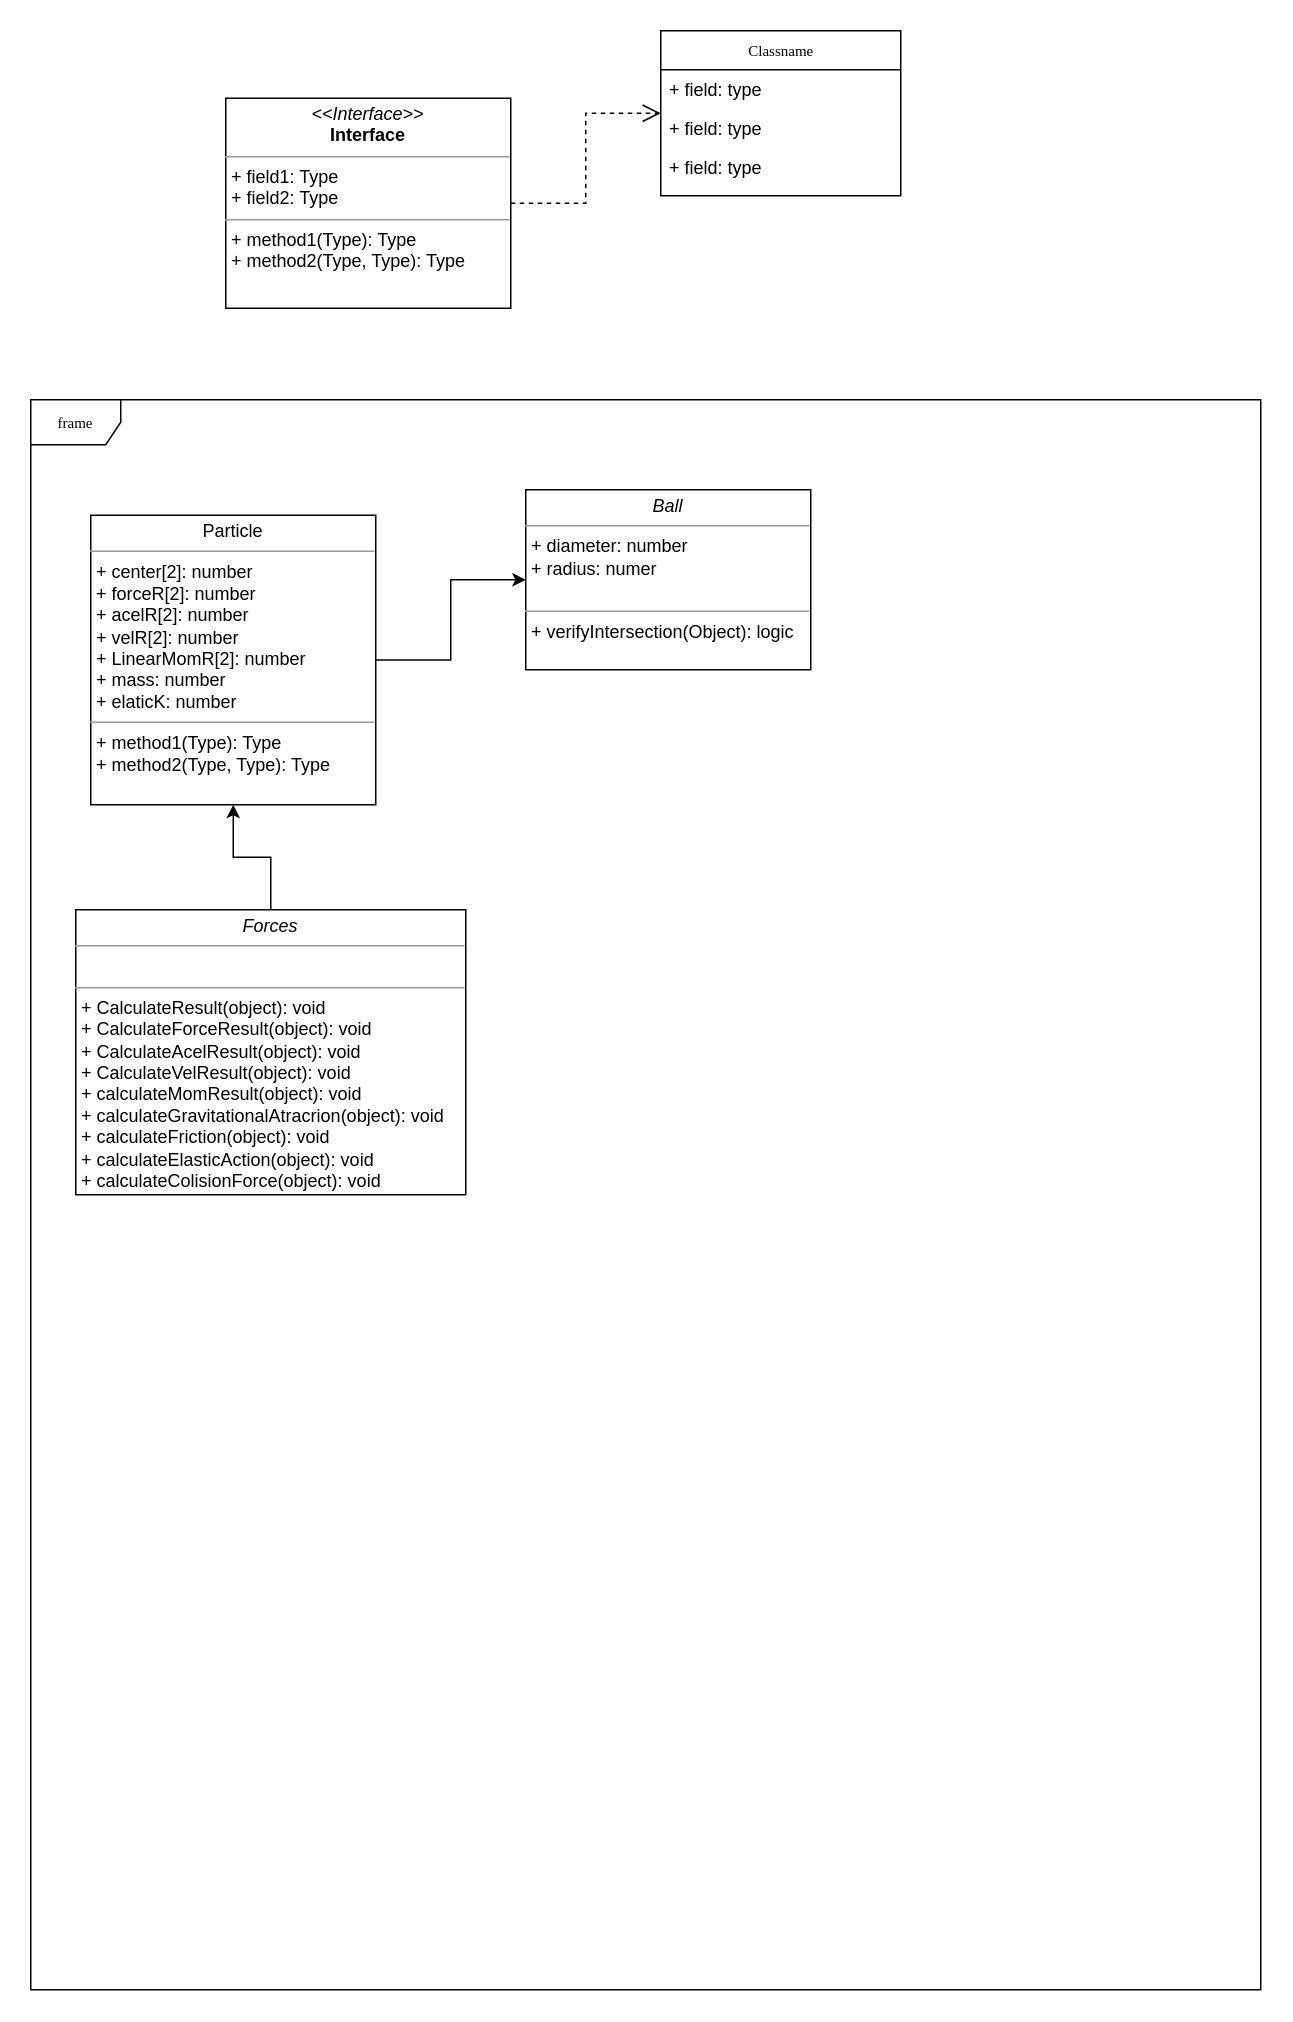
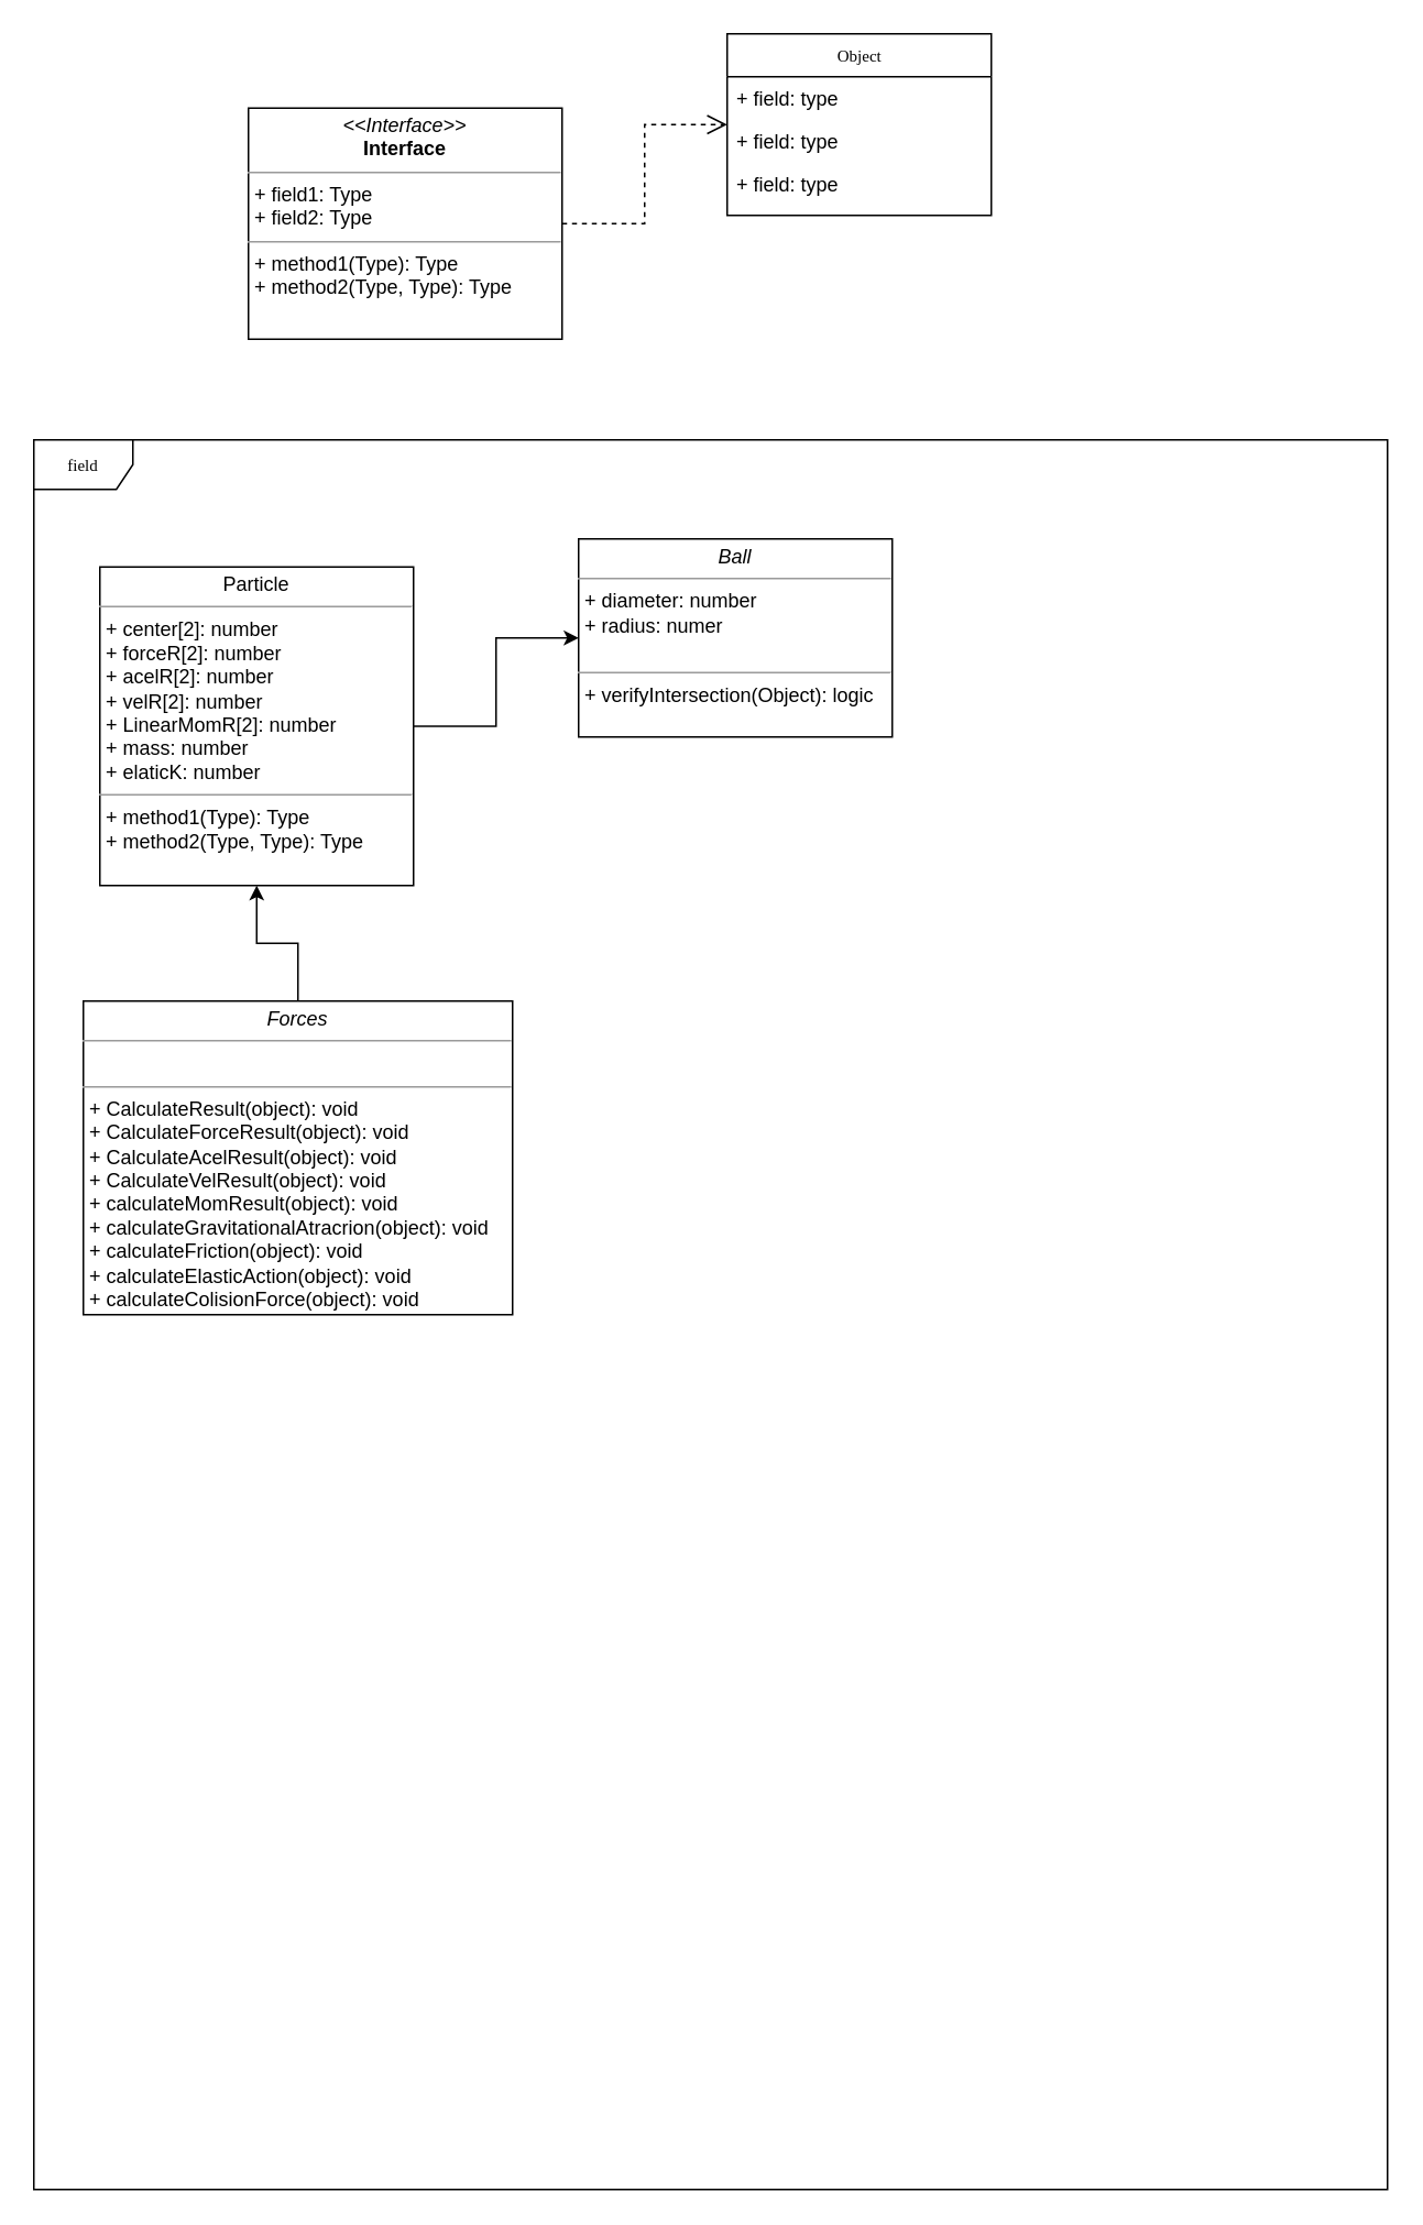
  <mxCell id="0" />
  <mxCell id="1" parent="0" />
- <mxCell id="2" value="frame" style="shape=umlFrame;whiteSpace=wrap;html=1;rounded=0;shadow=0;comic=0;labelBackgroundColor=none;strokeColor=#000000;strokeWidth=1;fillColor=#ffffff;fontFamily=Verdana;fontSize=10;fontColor=#000000;align=center;" parent="1" vertex="1"><mxGeometry x="20" y="266" width="820" height="1060" as="geometry" /></mxCell>
+ <mxCell id="2" value="field" style="shape=umlFrame;whiteSpace=wrap;html=1;rounded=0;shadow=0;comic=0;labelBackgroundColor=none;strokeColor=#000000;strokeWidth=1;fillColor=#ffffff;fontFamily=Verdana;fontSize=10;fontColor=#000000;align=center;" parent="1" vertex="1"><mxGeometry x="20" y="266" width="820" height="1060" as="geometry" /></mxCell>
  <mxCell id="3" style="edgeStyle=orthogonalEdgeStyle;rounded=0;orthogonalLoop=1;jettySize=auto;html=1;exitX=1;exitY=0.5;exitDx=0;exitDy=0;entryX=0;entryY=0.5;entryDx=0;entryDy=0;" edge="1" parent="1" source="4" target="11"><mxGeometry relative="1" as="geometry" /></mxCell>
  <mxCell id="4" value="&lt;p style=&quot;margin: 0px ; margin-top: 4px ; text-align: center&quot;&gt;Particle&lt;/p&gt;&lt;hr size=&quot;1&quot;&gt;&lt;p style=&quot;margin: 0px ; margin-left: 4px&quot;&gt;+ center[2]: number&lt;/p&gt;&lt;p style=&quot;margin: 0px ; margin-left: 4px&quot;&gt;+ forceR[2]: number&lt;/p&gt;&lt;p style=&quot;margin: 0px ; margin-left: 4px&quot;&gt;+ acelR[2]: number&lt;/p&gt;&lt;p style=&quot;margin: 0px ; margin-left: 4px&quot;&gt;+ velR[2]: number&lt;/p&gt;&lt;p style=&quot;margin: 0px ; margin-left: 4px&quot;&gt;+ LinearMomR[2]: number&lt;/p&gt;&lt;p style=&quot;margin: 0px ; margin-left: 4px&quot;&gt;+ mass: number&lt;/p&gt;&lt;p style=&quot;margin: 0px ; margin-left: 4px&quot;&gt;+ elaticK: number&lt;/p&gt;&lt;hr size=&quot;1&quot;&gt;&lt;p style=&quot;margin: 0px ; margin-left: 4px&quot;&gt;+ method1(Type): Type&lt;br&gt;+ method2(Type, Type): Type&lt;/p&gt;" style="verticalAlign=top;align=left;overflow=fill;fontSize=12;fontFamily=Helvetica;html=1;rounded=0;shadow=0;comic=0;labelBackgroundColor=none;strokeColor=#000000;strokeWidth=1;fillColor=#ffffff;" parent="1" vertex="1"><mxGeometry x="60" y="343" width="190" height="193" as="geometry" /></mxCell>
- <mxCell id="5" value="Classname" style="swimlane;html=1;fontStyle=0;childLayout=stackLayout;horizontal=1;startSize=26;fillColor=none;horizontalStack=0;resizeParent=1;resizeLast=0;collapsible=1;marginBottom=0;swimlaneFillColor=#ffffff;rounded=0;shadow=0;comic=0;labelBackgroundColor=none;strokeColor=#000000;strokeWidth=1;fontFamily=Verdana;fontSize=10;fontColor=#000000;align=center;" vertex="1" parent="1"><mxGeometry x="440" y="20" width="160" height="110" as="geometry" /></mxCell>
+ <mxCell id="5" value="Object" style="swimlane;html=1;fontStyle=0;childLayout=stackLayout;horizontal=1;startSize=26;fillColor=none;horizontalStack=0;resizeParent=1;resizeLast=0;collapsible=1;marginBottom=0;swimlaneFillColor=#ffffff;rounded=0;shadow=0;comic=0;labelBackgroundColor=none;strokeColor=#000000;strokeWidth=1;fontFamily=Verdana;fontSize=10;fontColor=#000000;align=center;" vertex="1" parent="1"><mxGeometry x="440" y="20" width="160" height="110" as="geometry" /></mxCell>
  <mxCell id="6" value="+ field: type" style="text;html=1;strokeColor=none;fillColor=none;align=left;verticalAlign=top;spacingLeft=4;spacingRight=4;whiteSpace=wrap;overflow=hidden;rotatable=0;points=[[0,0.5],[1,0.5]];portConstraint=eastwest;" vertex="1" parent="5"><mxGeometry y="26" width="160" height="26" as="geometry" /></mxCell>
  <mxCell id="7" value="+ field: type" style="text;html=1;strokeColor=none;fillColor=none;align=left;verticalAlign=top;spacingLeft=4;spacingRight=4;whiteSpace=wrap;overflow=hidden;rotatable=0;points=[[0,0.5],[1,0.5]];portConstraint=eastwest;" vertex="1" parent="5"><mxGeometry y="52" width="160" height="26" as="geometry" /></mxCell>
  <mxCell id="8" value="+ field: type" style="text;html=1;strokeColor=none;fillColor=none;align=left;verticalAlign=top;spacingLeft=4;spacingRight=4;whiteSpace=wrap;overflow=hidden;rotatable=0;points=[[0,0.5],[1,0.5]];portConstraint=eastwest;" vertex="1" parent="5"><mxGeometry y="78" width="160" height="26" as="geometry" /></mxCell>
  <mxCell id="9" style="edgeStyle=orthogonalEdgeStyle;rounded=0;html=1;labelBackgroundColor=none;startFill=0;endArrow=open;endFill=0;endSize=10;fontFamily=Verdana;fontSize=10;dashed=1;" edge="1" parent="1" source="10" target="5"><mxGeometry relative="1" as="geometry" /></mxCell>
  <mxCell id="10" value="&lt;p style=&quot;margin:0px;margin-top:4px;text-align:center;&quot;&gt;&lt;i&gt;&amp;lt;&amp;lt;Interface&amp;gt;&amp;gt;&lt;/i&gt;&lt;br/&gt;&lt;b&gt;Interface&lt;/b&gt;&lt;/p&gt;&lt;hr size=&quot;1&quot;/&gt;&lt;p style=&quot;margin:0px;margin-left:4px;&quot;&gt;+ field1: Type&lt;br/&gt;+ field2: Type&lt;/p&gt;&lt;hr size=&quot;1&quot;/&gt;&lt;p style=&quot;margin:0px;margin-left:4px;&quot;&gt;+ method1(Type): Type&lt;br/&gt;+ method2(Type, Type): Type&lt;/p&gt;" style="verticalAlign=top;align=left;overflow=fill;fontSize=12;fontFamily=Helvetica;html=1;rounded=0;shadow=0;comic=0;labelBackgroundColor=none;strokeColor=#000000;strokeWidth=1;fillColor=#ffffff;" vertex="1" parent="1"><mxGeometry x="150" y="65" width="190" height="140" as="geometry" /></mxCell>
  <mxCell id="11" value="&lt;p style=&quot;margin: 0px ; margin-top: 4px ; text-align: center&quot;&gt;&lt;i&gt;Ball&lt;/i&gt;&lt;/p&gt;&lt;hr size=&quot;1&quot;&gt;&lt;p style=&quot;margin: 0px ; margin-left: 4px&quot;&gt;+ diameter: number&lt;/p&gt;&lt;p style=&quot;margin: 0px ; margin-left: 4px&quot;&gt;+ radius: numer&lt;/p&gt;&lt;p style=&quot;margin: 0px ; margin-left: 4px&quot;&gt;&lt;br&gt;&lt;/p&gt;&lt;hr size=&quot;1&quot;&gt;&lt;p style=&quot;margin: 0px ; margin-left: 4px&quot;&gt;+ verifyIntersection(Object): logic&lt;/p&gt;" style="verticalAlign=top;align=left;overflow=fill;fontSize=12;fontFamily=Helvetica;html=1;rounded=0;shadow=0;comic=0;labelBackgroundColor=none;strokeColor=#000000;strokeWidth=1;fillColor=#ffffff;" vertex="1" parent="1"><mxGeometry x="350" y="326" width="190" height="120" as="geometry" /></mxCell>
  <mxCell id="12" value="" style="edgeStyle=orthogonalEdgeStyle;rounded=0;orthogonalLoop=1;jettySize=auto;html=1;" edge="1" parent="1" source="13" target="4"><mxGeometry relative="1" as="geometry" /></mxCell>
  <mxCell id="13" value="&lt;p style=&quot;margin: 0px ; margin-top: 4px ; text-align: center&quot;&gt;&lt;i&gt;Forces&lt;/i&gt;&lt;/p&gt;&lt;hr size=&quot;1&quot;&gt;&lt;p style=&quot;margin: 0px ; margin-left: 4px&quot;&gt;&lt;br&gt;&lt;/p&gt;&lt;hr size=&quot;1&quot;&gt;&lt;p style=&quot;margin: 0px ; margin-left: 4px&quot;&gt;+ CalculateResult(object): void&lt;br&gt;&lt;/p&gt;&lt;p style=&quot;margin: 0px ; margin-left: 4px&quot;&gt;+ CalculateForceResult(object): void&lt;br&gt;+ CalculateAcelResult(object): void&lt;br&gt;&lt;/p&gt;&lt;p style=&quot;margin: 0px ; margin-left: 4px&quot;&gt;+ CalculateVelResult(object): void&lt;br&gt;&lt;/p&gt;&lt;p style=&quot;margin: 0px ; margin-left: 4px&quot;&gt;+ calculateMomResult(object): void&lt;/p&gt;&lt;p style=&quot;margin: 0px ; margin-left: 4px&quot;&gt;+ calculateGravitationalAtracrion(object): void&lt;/p&gt;&lt;p style=&quot;margin: 0px ; margin-left: 4px&quot;&gt;+ calculateFriction(object): void&lt;br&gt;&lt;/p&gt;&lt;p style=&quot;margin: 0px ; margin-left: 4px&quot;&gt;+ calculateElasticAction(object): void&lt;/p&gt;&lt;p style=&quot;margin: 0px ; margin-left: 4px&quot;&gt;+ calculateColisionForce(object): void&lt;/p&gt;" style="verticalAlign=top;align=left;overflow=fill;fontSize=12;fontFamily=Helvetica;html=1;rounded=0;shadow=0;comic=0;labelBackgroundColor=none;strokeColor=#000000;strokeWidth=1;fillColor=#ffffff;" vertex="1" parent="1"><mxGeometry x="50" y="606" width="260" height="190" as="geometry" /></mxCell>
